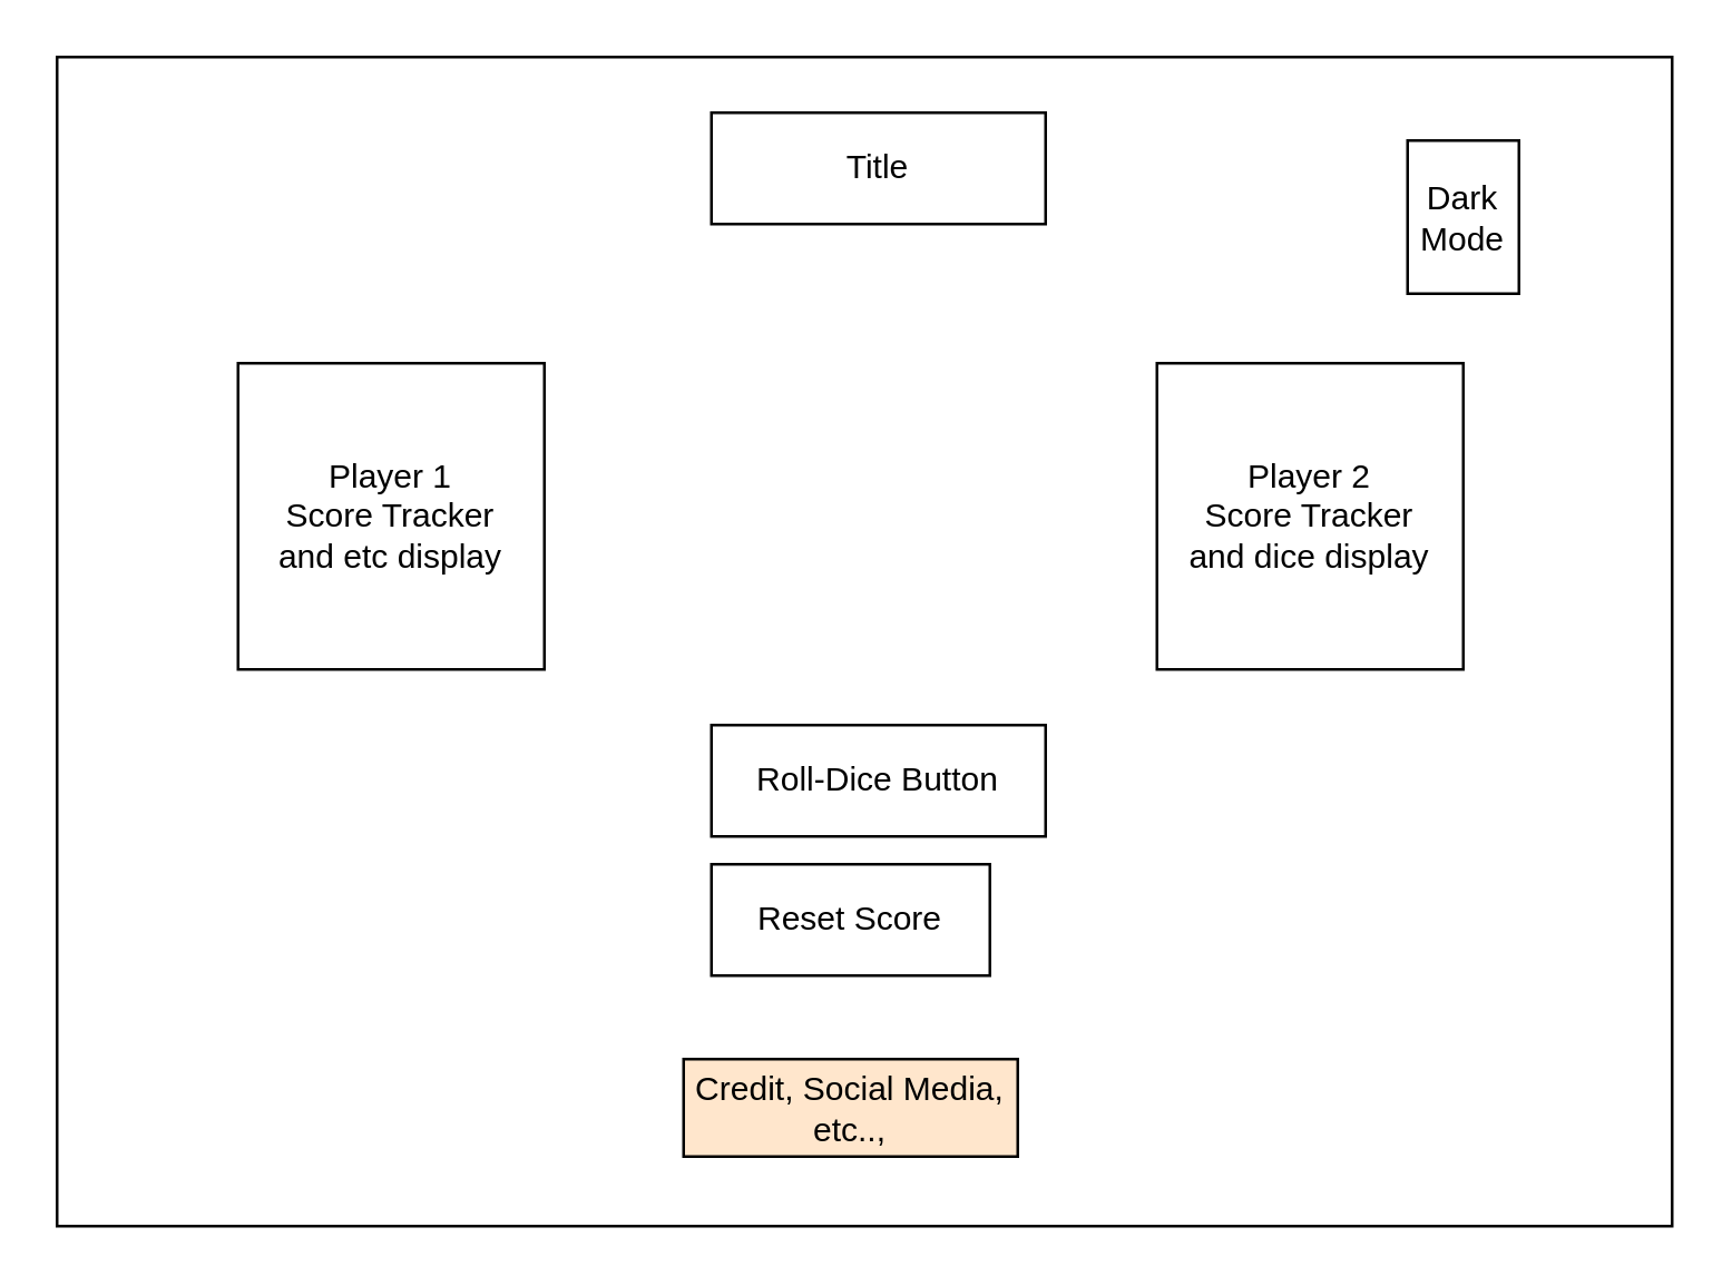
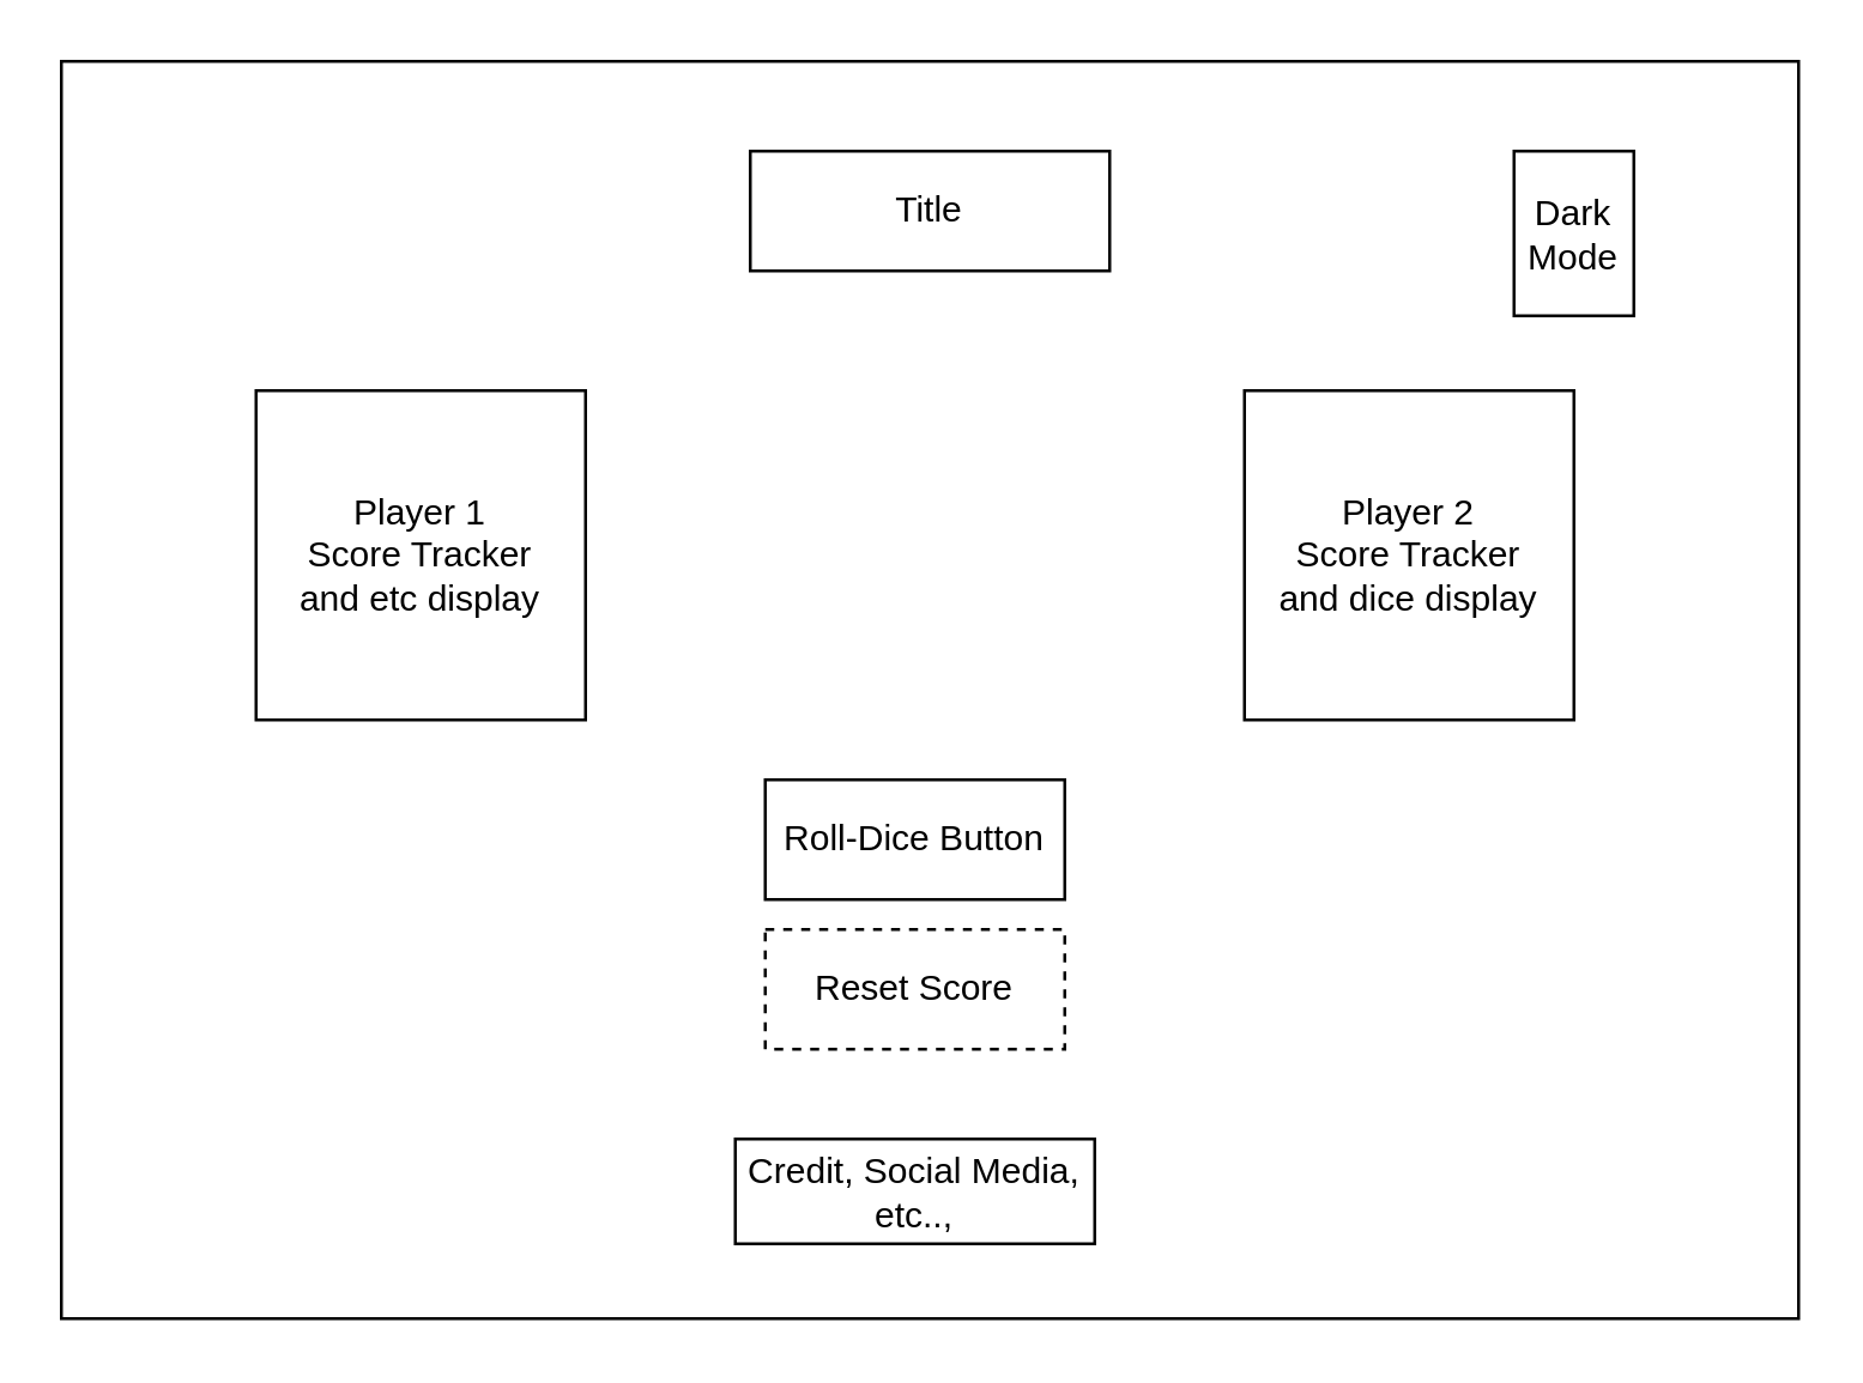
  <mxCell id="0" />
  <mxCell id="1" parent="0" />
  <mxCell id="2" value="" style="rounded=0;whiteSpace=wrap;html=1;" vertex="1" parent="1"><mxGeometry x="20" y="20" width="580" height="420" as="geometry" /></mxCell>
- <mxCell id="3" value="Title" style="rounded=0;whiteSpace=wrap;html=1;" vertex="1" parent="1"><mxGeometry x="255" y="40" width="120" height="40" as="geometry" /></mxCell>
+ <mxCell id="3" value="Title" style="rounded=0;whiteSpace=wrap;html=1;" vertex="1" parent="1"><mxGeometry x="250" y="50" width="120" height="40" as="geometry" /></mxCell>
  <mxCell id="4" value="Player 1&lt;br&gt;Score Tracker&lt;br&gt;and etc display" style="whiteSpace=wrap;html=1;aspect=fixed;" vertex="1" parent="1"><mxGeometry x="85" y="130" width="110" height="110" as="geometry" /></mxCell>
  <mxCell id="5" value="Player 2&lt;br&gt;Score Tracker&lt;br&gt;and dice display" style="whiteSpace=wrap;html=1;aspect=fixed;" vertex="1" parent="1"><mxGeometry x="415" y="130" width="110" height="110" as="geometry" /></mxCell>
  <mxCell id="6" value="Dark Mode" style="rounded=0;whiteSpace=wrap;html=1;" vertex="1" parent="1"><mxGeometry x="505" y="50" width="40" height="55" as="geometry" /></mxCell>
- <mxCell id="7" value="Credit, Social Media, etc..," style="rounded=0;whiteSpace=wrap;html=1;fillColor=#ffe6cc;" vertex="1" parent="1"><mxGeometry x="245" y="380" width="120" height="35" as="geometry" /></mxCell>
- <mxCell id="8" value="Roll-Dice Button" style="rounded=0;whiteSpace=wrap;html=1;" vertex="1" parent="1"><mxGeometry x="255" y="260" width="120" height="40" as="geometry" /></mxCell>
- <mxCell id="9" value="Reset Score" style="rounded=0;whiteSpace=wrap;html=1;" vertex="1" parent="1"><mxGeometry x="255" y="310" width="100" height="40" as="geometry" /></mxCell>
+ <mxCell id="7" value="Credit, Social Media, etc..," style="rounded=0;whiteSpace=wrap;html=1;" vertex="1" parent="1"><mxGeometry x="245" y="380" width="120" height="35" as="geometry" /></mxCell>
+ <mxCell id="8" value="Roll-Dice Button" style="rounded=0;whiteSpace=wrap;html=1;" vertex="1" parent="1"><mxGeometry x="255" y="260" width="100" height="40" as="geometry" /></mxCell>
+ <mxCell id="9" value="Reset Score" style="rounded=0;whiteSpace=wrap;html=1;dashed=1;" vertex="1" parent="1"><mxGeometry x="255" y="310" width="100" height="40" as="geometry" /></mxCell>
